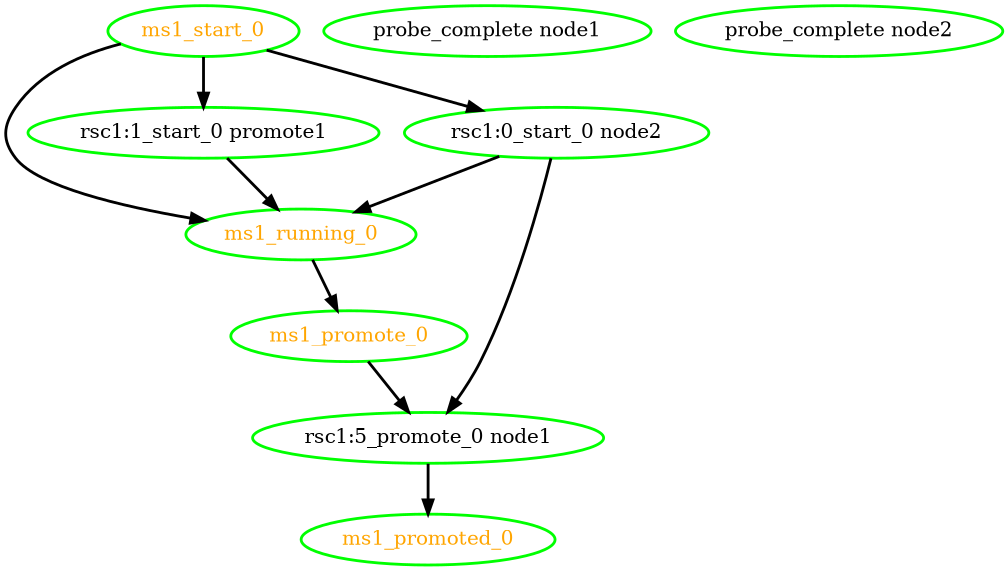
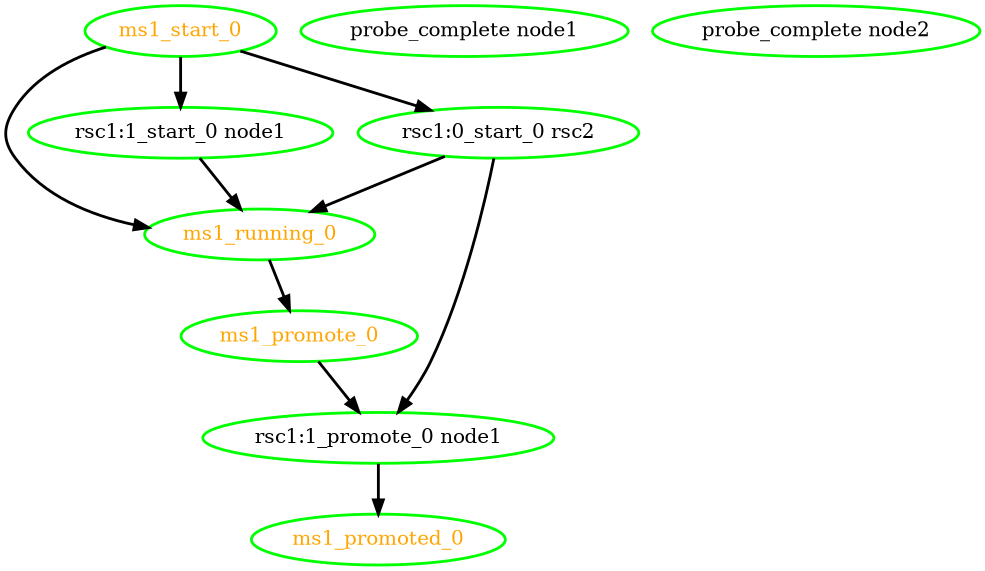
  digraph {
    node [color=green fontcolor=black style=bold]
    edge [style=bold]
    ms1_promote_0 [fontcolor=orange]
-   "rsc1:1_promote_0 node1" [label="rsc1:5_promote_0 node1"]
+   "rsc1:1_promote_0 node1"
    ms1_promoted_0 [fontcolor=orange]
    ms1_running_0 [fontcolor=orange]
    ms1_start_0 [fontcolor=orange]
-   "rsc1:0_start_0 node2"
-   "rsc1:1_start_0 node1" [label="rsc1:1_start_0 promote1"]
+   "rsc1:0_start_0 node2" [label="rsc1:0_start_0 rsc2"]
+   "rsc1:1_start_0 node1"
    "probe_complete node1"
    "probe_complete node2"
    ms1_promote_0 -> "rsc1:1_promote_0 node1"
    "rsc1:1_promote_0 node1" -> ms1_promoted_0
    ms1_running_0 -> ms1_promote_0
    ms1_start_0 -> ms1_running_0
    ms1_start_0 -> "rsc1:0_start_0 node2"
    ms1_start_0 -> "rsc1:1_start_0 node1"
    "rsc1:0_start_0 node2" -> "rsc1:1_promote_0 node1"
    "rsc1:0_start_0 node2" -> ms1_running_0
    "rsc1:1_start_0 node1" -> ms1_running_0
  }
